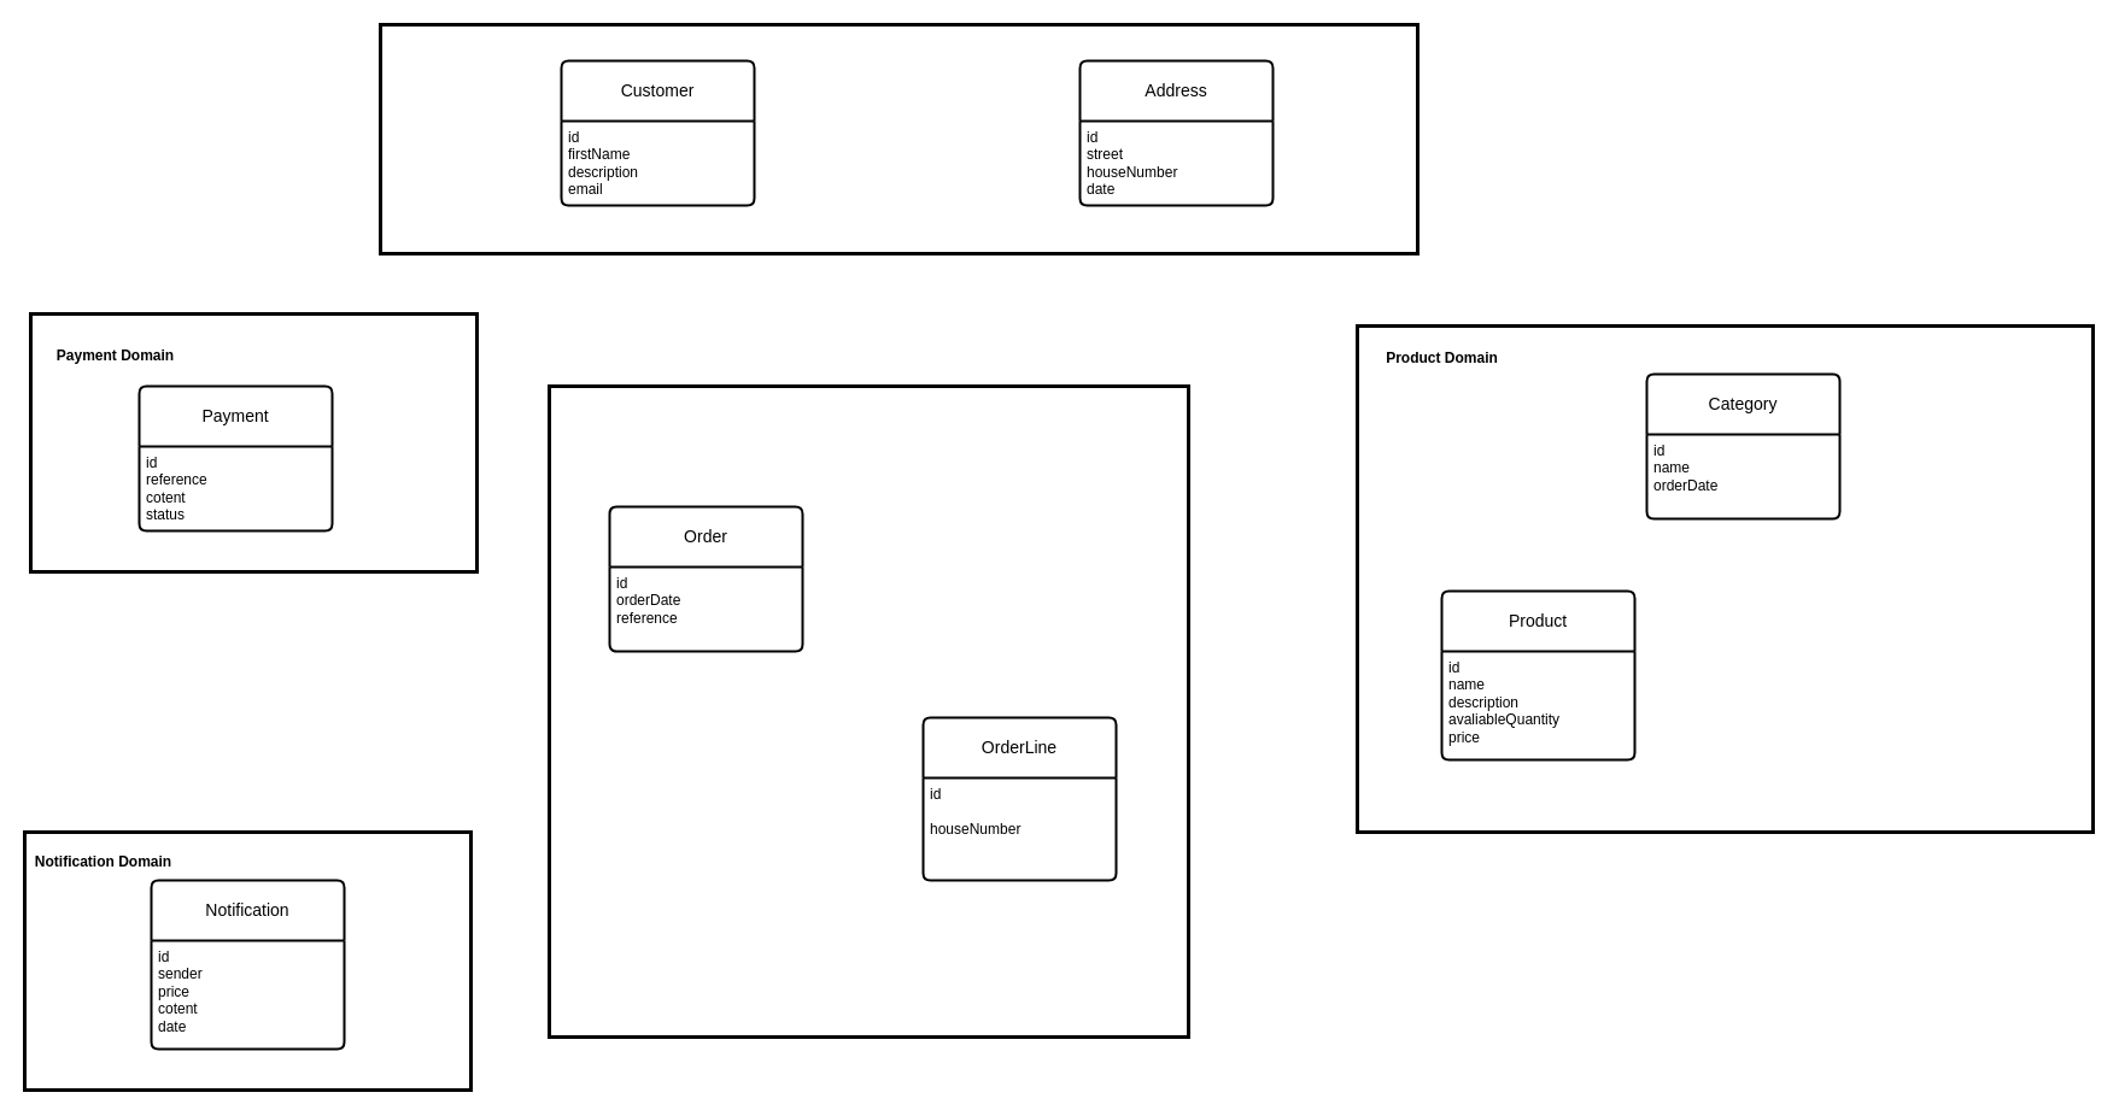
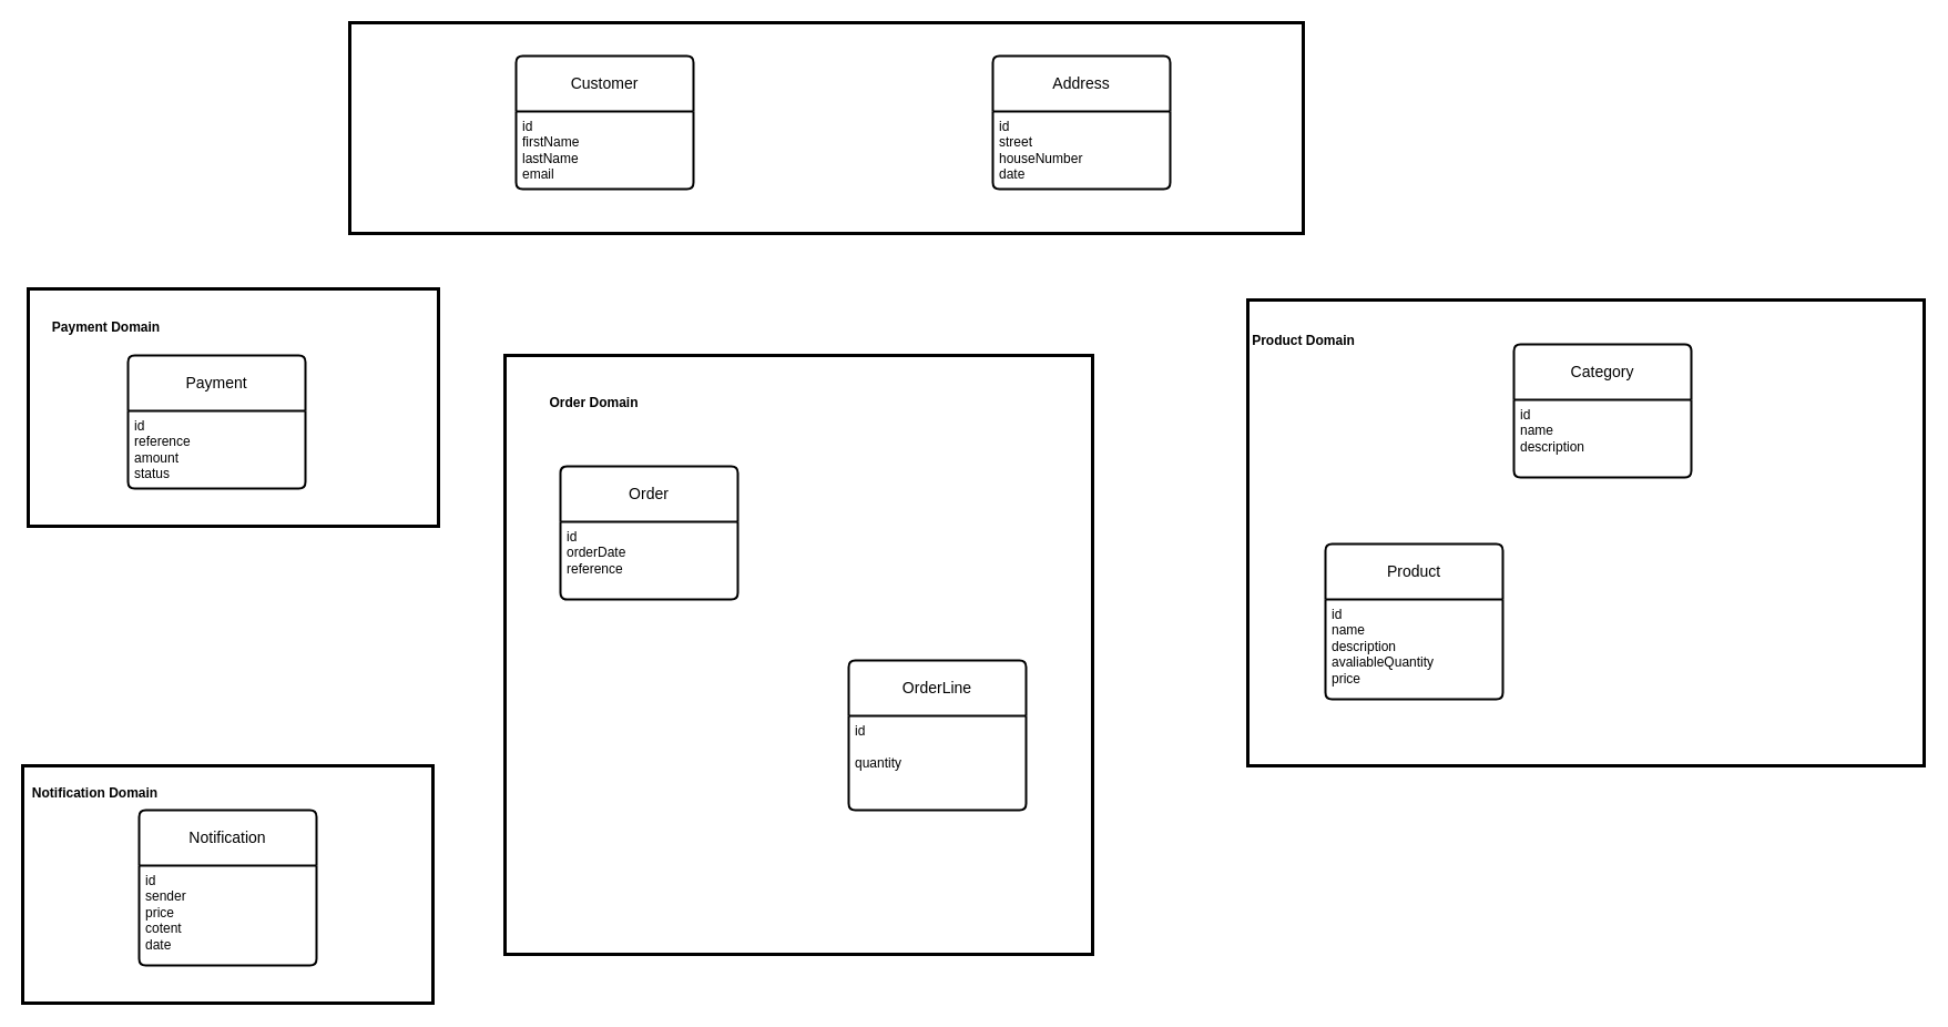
  <mxCell id="0" />
  <mxCell id="1" parent="0" />
  <mxCell id="2" value="Customer" style="swimlane;childLayout=stackLayout;horizontal=1;startSize=50;horizontalStack=0;rounded=1;fontSize=14;fontStyle=0;strokeWidth=2;resizeParent=0;resizeLast=1;shadow=0;dashed=0;align=center;arcSize=4;whiteSpace=wrap;html=1;" vertex="1" parent="1"><mxGeometry x="465" y="50" width="160" height="120" as="geometry" /></mxCell>
- <mxCell id="3" value="id&lt;div&gt;firstName&lt;/div&gt;&lt;div&gt;description&lt;/div&gt;&lt;div&gt;email&lt;/div&gt;" style="align=left;strokeColor=none;fillColor=none;spacingLeft=4;fontSize=12;verticalAlign=top;resizable=0;rotatable=0;part=1;html=1;" vertex="1" parent="2"><mxGeometry y="50" width="160" height="70" as="geometry" /></mxCell>
+ <mxCell id="3" value="id&lt;div&gt;firstName&lt;/div&gt;&lt;div&gt;lastName&lt;/div&gt;&lt;div&gt;email&lt;/div&gt;" style="align=left;strokeColor=none;fillColor=none;spacingLeft=4;fontSize=12;verticalAlign=top;resizable=0;rotatable=0;part=1;html=1;" vertex="1" parent="2"><mxGeometry y="50" width="160" height="70" as="geometry" /></mxCell>
  <mxCell id="4" value="Address" style="swimlane;childLayout=stackLayout;horizontal=1;startSize=50;horizontalStack=0;rounded=1;fontSize=14;fontStyle=0;strokeWidth=2;resizeParent=0;resizeLast=1;shadow=0;dashed=0;align=center;arcSize=4;whiteSpace=wrap;html=1;" vertex="1" parent="1"><mxGeometry x="895" y="50" width="160" height="120" as="geometry" /></mxCell>
  <mxCell id="5" value="id&lt;div&gt;street&lt;/div&gt;&lt;div&gt;houseNumber&lt;/div&gt;&lt;div&gt;date&lt;/div&gt;" style="align=left;strokeColor=none;fillColor=none;spacingLeft=4;fontSize=12;verticalAlign=top;resizable=0;rotatable=0;part=1;html=1;" vertex="1" parent="4"><mxGeometry y="50" width="160" height="70" as="geometry" /></mxCell>
  <mxCell id="6" value="&lt;div&gt;Payment&lt;/div&gt;" style="swimlane;childLayout=stackLayout;horizontal=1;startSize=50;horizontalStack=0;rounded=1;fontSize=14;fontStyle=0;strokeWidth=2;resizeParent=0;resizeLast=1;shadow=0;dashed=0;align=center;arcSize=4;whiteSpace=wrap;html=1;" vertex="1" parent="1"><mxGeometry x="115" y="320" width="160" height="120" as="geometry" /></mxCell>
- <mxCell id="7" value="id&lt;div&gt;reference&lt;/div&gt;&lt;div&gt;cotent&lt;/div&gt;&lt;div&gt;status&lt;/div&gt;" style="align=left;strokeColor=none;fillColor=none;spacingLeft=4;fontSize=12;verticalAlign=top;resizable=0;rotatable=0;part=1;html=1;" vertex="1" parent="6"><mxGeometry y="50" width="160" height="70" as="geometry" /></mxCell>
+ <mxCell id="7" value="id&lt;div&gt;reference&lt;/div&gt;&lt;div&gt;amount&lt;/div&gt;&lt;div&gt;status&lt;/div&gt;" style="align=left;strokeColor=none;fillColor=none;spacingLeft=4;fontSize=12;verticalAlign=top;resizable=0;rotatable=0;part=1;html=1;" vertex="1" parent="6"><mxGeometry y="50" width="160" height="70" as="geometry" /></mxCell>
  <mxCell id="8" value="Notification" style="swimlane;childLayout=stackLayout;horizontal=1;startSize=50;horizontalStack=0;rounded=1;fontSize=14;fontStyle=0;strokeWidth=2;resizeParent=0;resizeLast=1;shadow=0;dashed=0;align=center;arcSize=4;whiteSpace=wrap;html=1;" vertex="1" parent="1"><mxGeometry x="125" y="730" width="160" height="140" as="geometry" /></mxCell>
  <mxCell id="9" value="id&lt;div&gt;sender&lt;/div&gt;&lt;div&gt;price&lt;/div&gt;&lt;div&gt;cotent&lt;/div&gt;&lt;div&gt;date&lt;/div&gt;" style="align=left;strokeColor=none;fillColor=none;spacingLeft=4;fontSize=12;verticalAlign=top;resizable=0;rotatable=0;part=1;html=1;" vertex="1" parent="8"><mxGeometry y="50" width="160" height="90" as="geometry" /></mxCell>
  <mxCell id="10" value="Order" style="swimlane;childLayout=stackLayout;horizontal=1;startSize=50;horizontalStack=0;rounded=1;fontSize=14;fontStyle=0;strokeWidth=2;resizeParent=0;resizeLast=1;shadow=0;dashed=0;align=center;arcSize=4;whiteSpace=wrap;html=1;" vertex="1" parent="1"><mxGeometry x="505" y="420" width="160" height="120" as="geometry" /></mxCell>
  <mxCell id="11" value="id&lt;div&gt;orderDate&lt;/div&gt;&lt;div&gt;reference&lt;/div&gt;" style="align=left;strokeColor=none;fillColor=none;spacingLeft=4;fontSize=12;verticalAlign=top;resizable=0;rotatable=0;part=1;html=1;" vertex="1" parent="10"><mxGeometry y="50" width="160" height="70" as="geometry" /></mxCell>
  <mxCell id="12" value="OrderLine" style="swimlane;childLayout=stackLayout;horizontal=1;startSize=50;horizontalStack=0;rounded=1;fontSize=14;fontStyle=0;strokeWidth=2;resizeParent=0;resizeLast=1;shadow=0;dashed=0;align=center;arcSize=4;whiteSpace=wrap;html=1;" vertex="1" parent="1"><mxGeometry x="765" y="595" width="160" height="135" as="geometry" /></mxCell>
- <mxCell id="13" value="id&lt;div&gt;&lt;br&gt;&lt;/div&gt;&lt;div&gt;houseNumber&lt;/div&gt;" style="align=left;strokeColor=none;fillColor=none;spacingLeft=4;fontSize=12;verticalAlign=top;resizable=0;rotatable=0;part=1;html=1;" vertex="1" parent="12"><mxGeometry y="50" width="160" height="85" as="geometry" /></mxCell>
+ <mxCell id="13" value="id&lt;div&gt;&lt;br&gt;&lt;/div&gt;&lt;div&gt;quantity&lt;/div&gt;" style="align=left;strokeColor=none;fillColor=none;spacingLeft=4;fontSize=12;verticalAlign=top;resizable=0;rotatable=0;part=1;html=1;" vertex="1" parent="12"><mxGeometry y="50" width="160" height="85" as="geometry" /></mxCell>
  <mxCell id="14" value="Product" style="swimlane;childLayout=stackLayout;horizontal=1;startSize=50;horizontalStack=0;rounded=1;fontSize=14;fontStyle=0;strokeWidth=2;resizeParent=0;resizeLast=1;shadow=0;dashed=0;align=center;arcSize=4;whiteSpace=wrap;html=1;" vertex="1" parent="1"><mxGeometry x="1195" y="490" width="160" height="140" as="geometry" /></mxCell>
  <mxCell id="15" value="id&lt;div&gt;name&lt;/div&gt;&lt;div&gt;description&lt;/div&gt;&lt;div&gt;avaliableQuantity&lt;/div&gt;&lt;div&gt;price&lt;/div&gt;" style="align=left;strokeColor=none;fillColor=none;spacingLeft=4;fontSize=12;verticalAlign=top;resizable=0;rotatable=0;part=1;html=1;" vertex="1" parent="14"><mxGeometry y="50" width="160" height="90" as="geometry" /></mxCell>
  <mxCell id="16" value="Category" style="swimlane;childLayout=stackLayout;horizontal=1;startSize=50;horizontalStack=0;rounded=1;fontSize=14;fontStyle=0;strokeWidth=2;resizeParent=0;resizeLast=1;shadow=0;dashed=0;align=center;arcSize=4;whiteSpace=wrap;html=1;" vertex="1" parent="1"><mxGeometry x="1365" y="310" width="160" height="120" as="geometry" /></mxCell>
- <mxCell id="17" value="id&lt;div&gt;name&lt;/div&gt;&lt;div&gt;orderDate&lt;/div&gt;" style="align=left;strokeColor=none;fillColor=none;spacingLeft=4;fontSize=12;verticalAlign=top;resizable=0;rotatable=0;part=1;html=1;" vertex="1" parent="16"><mxGeometry y="50" width="160" height="70" as="geometry" /></mxCell>
+ <mxCell id="17" value="id&lt;div&gt;name&lt;/div&gt;&lt;div&gt;description&lt;/div&gt;" style="align=left;strokeColor=none;fillColor=none;spacingLeft=4;fontSize=12;verticalAlign=top;resizable=0;rotatable=0;part=1;html=1;" vertex="1" parent="16"><mxGeometry y="50" width="160" height="70" as="geometry" /></mxCell>
  <mxCell id="18" value="" style="html=1;whiteSpace=wrap;fillColor=none;strokeWidth=3;" vertex="1" parent="1"><mxGeometry x="315" y="20" width="860" height="190" as="geometry" /></mxCell>
  <mxCell id="19" value="" style="html=1;whiteSpace=wrap;fillColor=none;strokeWidth=3;" vertex="1" parent="1"><mxGeometry x="455" y="320" width="530" height="540" as="geometry" /></mxCell>
+ <mxCell id="20" value="Order Domain" style="text;align=center;fontStyle=1;verticalAlign=middle;spacingLeft=3;spacingRight=3;strokeColor=none;rotatable=0;points=[[0,0.5],[1,0.5]];portConstraint=eastwest;html=1;" vertex="1" parent="1"><mxGeometry x="495" y="350" width="80" height="26" as="geometry" /></mxCell>
  <mxCell id="21" value="" style="html=1;whiteSpace=wrap;fillColor=none;strokeWidth=3;" vertex="1" parent="1"><mxGeometry x="1125" y="270" width="610" height="420" as="geometry" /></mxCell>
- <mxCell id="22" value="Product Domain" style="text;align=center;fontStyle=1;verticalAlign=middle;spacingLeft=3;spacingRight=3;strokeColor=none;rotatable=0;points=[[0,0.5],[1,0.5]];portConstraint=eastwest;html=1;" vertex="1" parent="1"><mxGeometry x="1155" y="284" width="80" height="26" as="geometry" /></mxCell>
+ <mxCell id="22" value="Product Domain" style="text;align=center;fontStyle=1;verticalAlign=middle;spacingLeft=3;spacingRight=3;strokeColor=none;rotatable=0;points=[[0,0.5],[1,0.5]];portConstraint=eastwest;html=1;" vertex="1" parent="1"><mxGeometry x="1135" y="294" width="80" height="26" as="geometry" /></mxCell>
  <mxCell id="23" value="" style="html=1;whiteSpace=wrap;fillColor=none;strokeWidth=3;" vertex="1" parent="1"><mxGeometry x="25" y="260" width="370" height="214" as="geometry" /></mxCell>
  <mxCell id="24" value="Payment Domain" style="text;align=center;fontStyle=1;verticalAlign=middle;spacingLeft=3;spacingRight=3;strokeColor=none;rotatable=0;points=[[0,0.5],[1,0.5]];portConstraint=eastwest;html=1;" vertex="1" parent="1"><mxGeometry x="55" y="250" width="80" height="90" as="geometry" /></mxCell>
  <mxCell id="25" value="" style="html=1;whiteSpace=wrap;fillColor=none;strokeWidth=3;" vertex="1" parent="1"><mxGeometry x="20" y="690" width="370" height="214" as="geometry" /></mxCell>
  <mxCell id="26" value="Notification Domain" style="text;align=center;fontStyle=1;verticalAlign=middle;spacingLeft=3;spacingRight=3;strokeColor=none;rotatable=0;points=[[0,0.5],[1,0.5]];portConstraint=eastwest;html=1;" vertex="1" parent="1"><mxGeometry x="45" y="670" width="80" height="90" as="geometry" /></mxCell>
